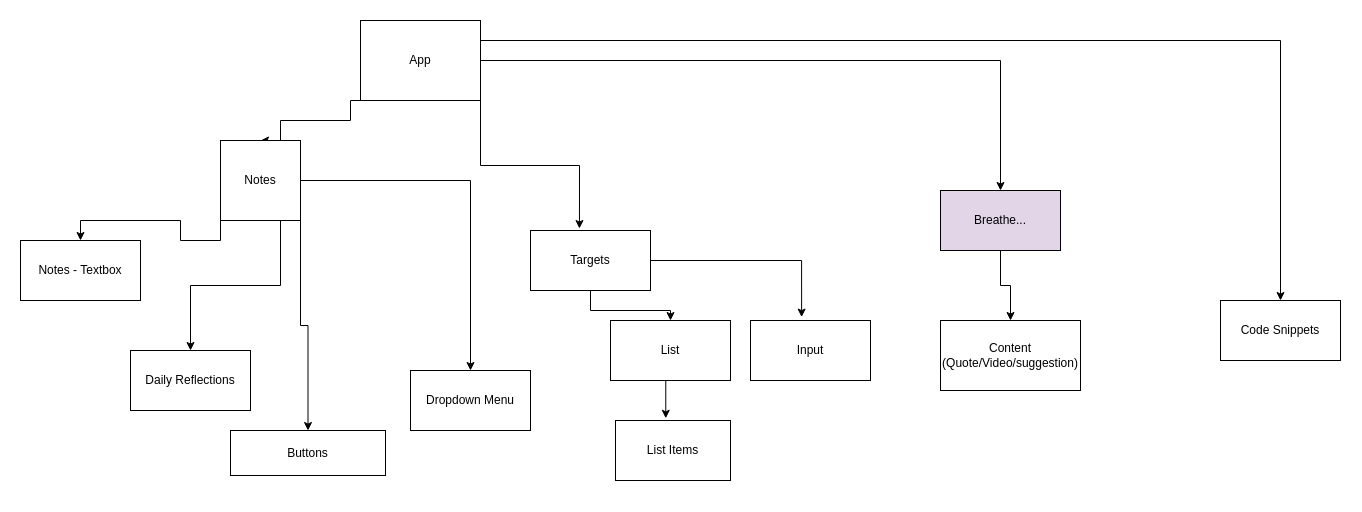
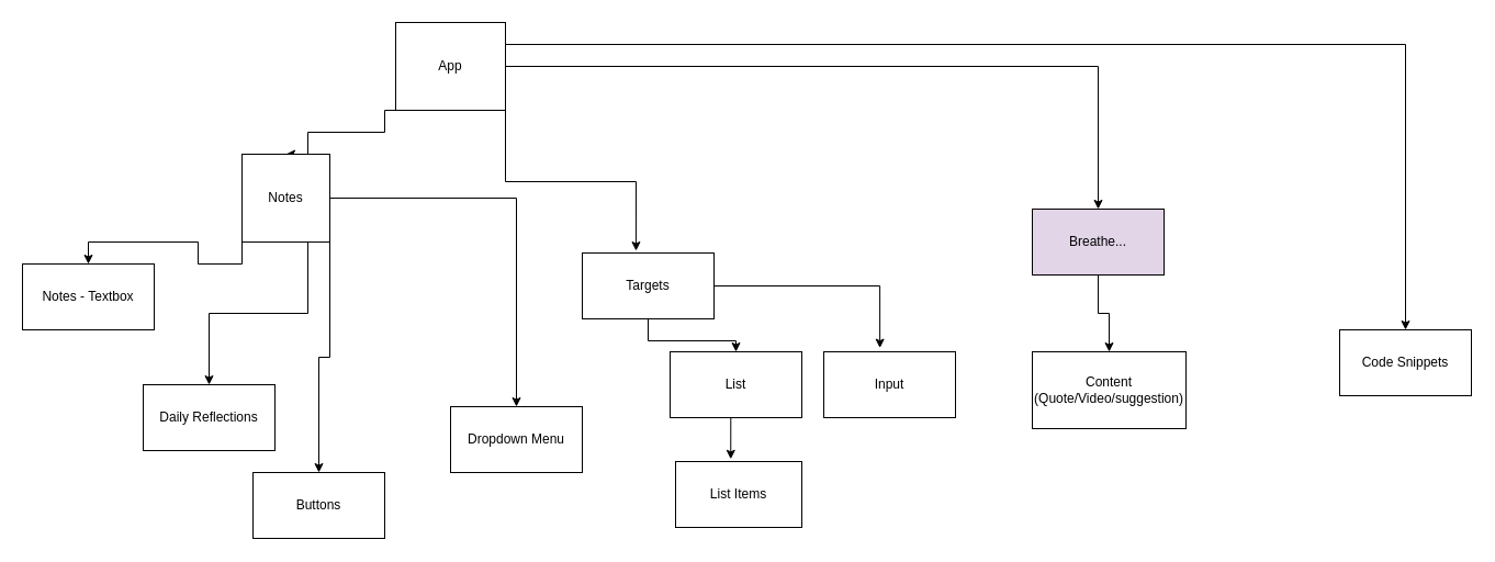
  <mxCell id="0" />
  <mxCell id="1" parent="0" />
  <mxCell id="2" style="edgeStyle=orthogonalEdgeStyle;rounded=0;orthogonalLoop=1;jettySize=auto;html=1;exitX=0;exitY=1;exitDx=0;exitDy=0;entryX=0.5;entryY=0;entryDx=0;entryDy=0;" edge="1" parent="1" source="6" target="11"><mxGeometry relative="1" as="geometry"><Array as="points"><mxPoint x="350" y="100" /><mxPoint x="350" y="120" /><mxPoint x="280" y="120" /></Array></mxGeometry></mxCell>
  <mxCell id="3" style="edgeStyle=orthogonalEdgeStyle;rounded=0;orthogonalLoop=1;jettySize=auto;html=1;exitX=1;exitY=1;exitDx=0;exitDy=0;entryX=0.408;entryY=-0.033;entryDx=0;entryDy=0;entryPerimeter=0;" edge="1" parent="1" source="6" target="18"><mxGeometry relative="1" as="geometry" /></mxCell>
  <mxCell id="4" style="edgeStyle=orthogonalEdgeStyle;rounded=0;orthogonalLoop=1;jettySize=auto;html=1;exitX=1;exitY=0.5;exitDx=0;exitDy=0;entryX=0.5;entryY=0;entryDx=0;entryDy=0;" edge="1" parent="1" source="6" target="23"><mxGeometry relative="1" as="geometry" /></mxCell>
  <mxCell id="5" style="edgeStyle=orthogonalEdgeStyle;rounded=0;orthogonalLoop=1;jettySize=auto;html=1;exitX=1;exitY=0.25;exitDx=0;exitDy=0;entryX=0.5;entryY=0;entryDx=0;entryDy=0;" edge="1" parent="1" source="6" target="26"><mxGeometry relative="1" as="geometry" /></mxCell>
- <mxCell id="6" value="App" style="rounded=0;whiteSpace=wrap;html=1;" vertex="1" parent="1"><mxGeometry x="360" y="20" width="120" height="80" as="geometry" /></mxCell>
+ <mxCell id="6" value="App" style="rounded=0;whiteSpace=wrap;html=1;" vertex="1" parent="1"><mxGeometry x="360" y="20" width="100" height="80" as="geometry" /></mxCell>
  <mxCell id="7" style="edgeStyle=orthogonalEdgeStyle;rounded=0;orthogonalLoop=1;jettySize=auto;html=1;exitX=0;exitY=1;exitDx=0;exitDy=0;entryX=0.5;entryY=0;entryDx=0;entryDy=0;" edge="1" parent="1" source="11" target="12"><mxGeometry relative="1" as="geometry" /></mxCell>
  <mxCell id="8" style="edgeStyle=orthogonalEdgeStyle;rounded=0;orthogonalLoop=1;jettySize=auto;html=1;exitX=0.75;exitY=1;exitDx=0;exitDy=0;entryX=0.5;entryY=0;entryDx=0;entryDy=0;" edge="1" parent="1" source="11" target="13"><mxGeometry relative="1" as="geometry" /></mxCell>
  <mxCell id="9" style="edgeStyle=orthogonalEdgeStyle;rounded=0;orthogonalLoop=1;jettySize=auto;html=1;exitX=1;exitY=1;exitDx=0;exitDy=0;" edge="1" parent="1" source="11" target="14"><mxGeometry relative="1" as="geometry" /></mxCell>
  <mxCell id="10" style="edgeStyle=orthogonalEdgeStyle;rounded=0;orthogonalLoop=1;jettySize=auto;html=1;exitX=1;exitY=0.5;exitDx=0;exitDy=0;" edge="1" parent="1" source="11" target="15"><mxGeometry relative="1" as="geometry" /></mxCell>
  <mxCell id="11" value="Notes" style="rounded=0;whiteSpace=wrap;html=1;" vertex="1" parent="1"><mxGeometry x="220" y="140" width="80" height="80" as="geometry" /></mxCell>
  <mxCell id="12" value="Notes - Textbox" style="rounded=0;whiteSpace=wrap;html=1;" vertex="1" parent="1"><mxGeometry x="20" y="240" width="120" height="60" as="geometry" /></mxCell>
  <mxCell id="13" value="Daily Reflections" style="rounded=0;whiteSpace=wrap;html=1;" vertex="1" parent="1"><mxGeometry x="130" y="350" width="120" height="60" as="geometry" /></mxCell>
- <mxCell id="14" value="Buttons" style="rounded=0;whiteSpace=wrap;html=1;" vertex="1" parent="1"><mxGeometry x="230" y="430" width="155" height="45" as="geometry" /></mxCell>
+ <mxCell id="14" value="Buttons" style="rounded=0;whiteSpace=wrap;html=1;" vertex="1" parent="1"><mxGeometry x="230" y="430" width="120" height="60" as="geometry" /></mxCell>
  <mxCell id="15" value="Dropdown Menu" style="rounded=0;whiteSpace=wrap;html=1;" vertex="1" parent="1"><mxGeometry x="410" y="370" width="120" height="60" as="geometry" /></mxCell>
  <mxCell id="16" style="edgeStyle=orthogonalEdgeStyle;rounded=0;orthogonalLoop=1;jettySize=auto;html=1;exitX=0.5;exitY=1;exitDx=0;exitDy=0;entryX=0.5;entryY=0;entryDx=0;entryDy=0;" edge="1" parent="1" source="18" target="20"><mxGeometry relative="1" as="geometry" /></mxCell>
  <mxCell id="17" style="edgeStyle=orthogonalEdgeStyle;rounded=0;orthogonalLoop=1;jettySize=auto;html=1;exitX=1;exitY=0.5;exitDx=0;exitDy=0;entryX=0.426;entryY=-0.057;entryDx=0;entryDy=0;entryPerimeter=0;" edge="1" parent="1" source="18" target="24"><mxGeometry relative="1" as="geometry" /></mxCell>
  <mxCell id="18" value="Targets" style="rounded=0;whiteSpace=wrap;html=1;" vertex="1" parent="1"><mxGeometry x="530" y="230" width="120" height="60" as="geometry" /></mxCell>
  <mxCell id="19" style="edgeStyle=orthogonalEdgeStyle;rounded=0;orthogonalLoop=1;jettySize=auto;html=1;exitX=0.5;exitY=1;exitDx=0;exitDy=0;entryX=0.437;entryY=-0.037;entryDx=0;entryDy=0;entryPerimeter=0;" edge="1" parent="1" source="20" target="21"><mxGeometry relative="1" as="geometry" /></mxCell>
  <mxCell id="20" value="List" style="rounded=0;whiteSpace=wrap;html=1;" vertex="1" parent="1"><mxGeometry x="610" y="320" width="120" height="60" as="geometry" /></mxCell>
  <mxCell id="21" value="List Items" style="rounded=0;whiteSpace=wrap;html=1;" vertex="1" parent="1"><mxGeometry x="615" y="420" width="115" height="60" as="geometry" /></mxCell>
  <mxCell id="22" style="edgeStyle=orthogonalEdgeStyle;rounded=0;orthogonalLoop=1;jettySize=auto;html=1;exitX=0.5;exitY=1;exitDx=0;exitDy=0;" edge="1" parent="1" source="23" target="25"><mxGeometry relative="1" as="geometry" /></mxCell>
  <mxCell id="23" value="Breathe..." style="rounded=0;whiteSpace=wrap;html=1;fillColor=#e1d5e7;" vertex="1" parent="1"><mxGeometry x="940" y="190" width="120" height="60" as="geometry" /></mxCell>
  <mxCell id="24" value="Input" style="rounded=0;whiteSpace=wrap;html=1;" vertex="1" parent="1"><mxGeometry x="750" y="320" width="120" height="60" as="geometry" /></mxCell>
  <mxCell id="25" value="Content (Quote/Video/suggestion)" style="rounded=0;whiteSpace=wrap;html=1;" vertex="1" parent="1"><mxGeometry x="940" y="320" width="140" height="70" as="geometry" /></mxCell>
  <mxCell id="26" value="Code Snippets" style="rounded=0;whiteSpace=wrap;html=1;" vertex="1" parent="1"><mxGeometry x="1220" y="300" width="120" height="60" as="geometry" /></mxCell>
